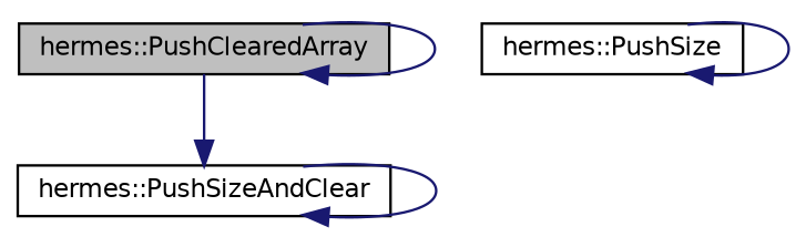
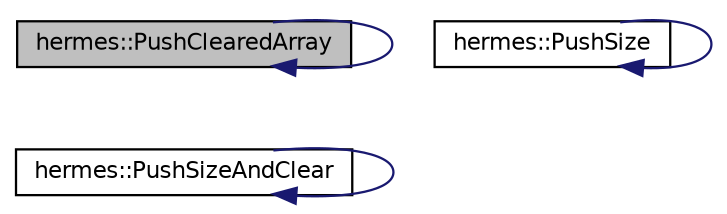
  digraph {
    rankdir=TB
    node [color=black fillcolor=white fontname=Helvetica fontsize=10 shape=record style=filled]
    edge [color=midnightblue fontname=Helvetica fontsize=10 labelfontname=Helvetica labelfontsize=10 style=solid]
    n1 [fillcolor=grey75 fontcolor=black height=0.2 label="hermes::PushClearedArray" width=0.4]
    n2 [height=0.2 label="hermes::PushSizeAndClear" width=0.4]
    n3 [height=0.2 label="hermes::PushSize" width=0.4]
    n1 -> n1
-   n1 -> n2
    n2 -> n2
    n3 -> n3
  }
